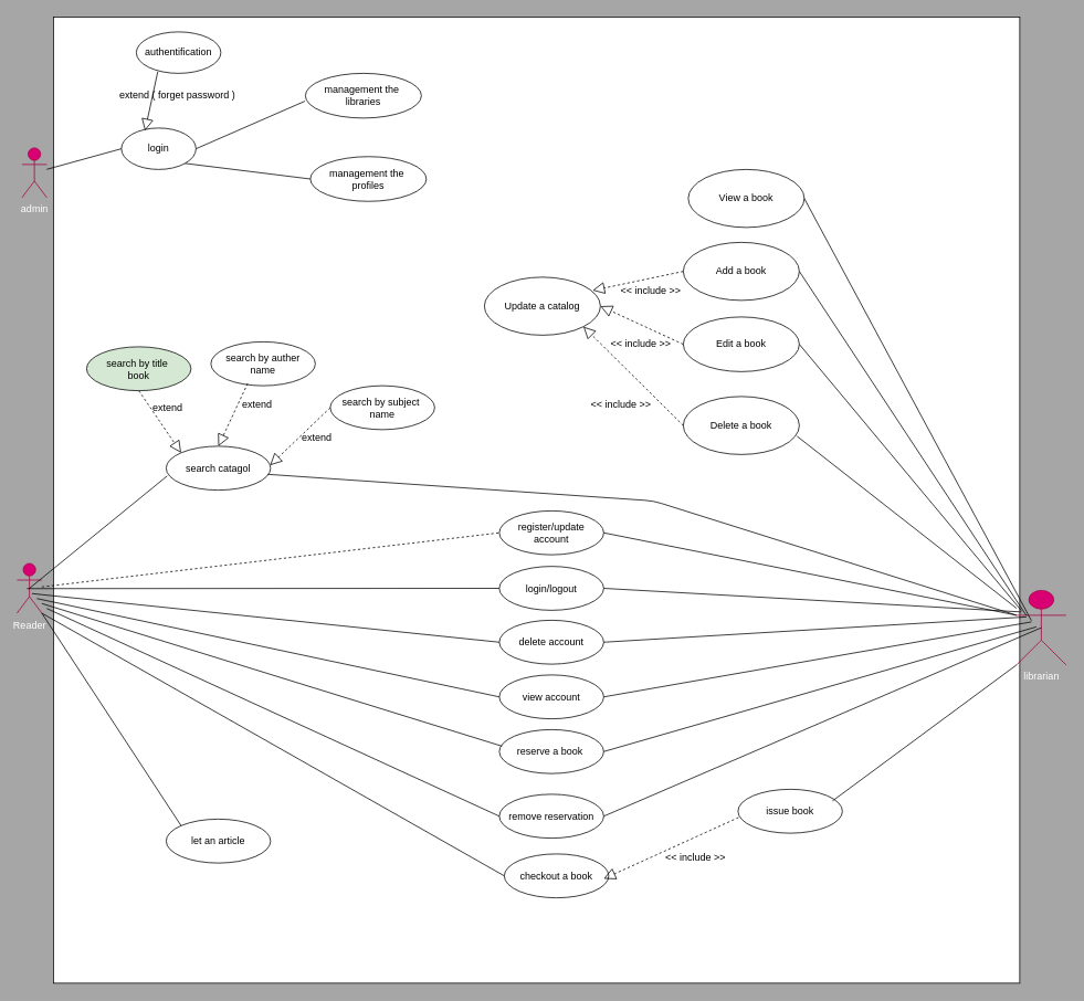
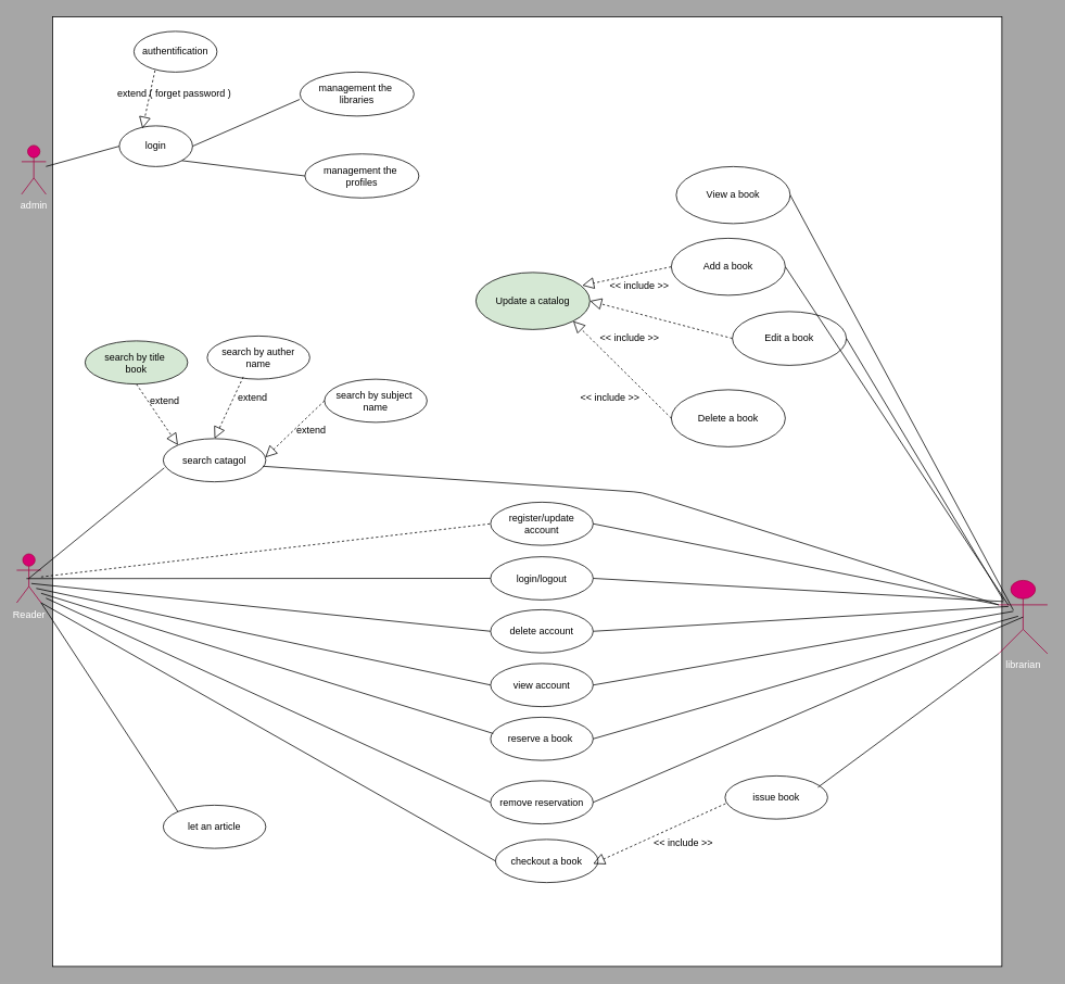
  <mxCell id="0" />
  <mxCell id="1" parent="0" />
  <mxCell id="2" value="" style="whiteSpace=wrap;html=1;aspect=fixed;" parent="1" vertex="1"><mxGeometry x="64" y="20" width="1166" height="1166" as="geometry" /></mxCell>
  <mxCell id="3" value="admin" style="shape=umlActor;verticalLabelPosition=bottom;verticalAlign=top;html=1;outlineConnect=0;fillColor=#d80073;strokeColor=#A50040;fontColor=#ffffff;" parent="1" vertex="1"><mxGeometry x="26" y="178" width="30" height="60" as="geometry" /></mxCell>
  <mxCell id="4" value="login" style="ellipse;whiteSpace=wrap;html=1;" parent="1" vertex="1"><mxGeometry x="146" y="154" width="90" height="50" as="geometry" /></mxCell>
  <mxCell id="5" value="authentification" style="ellipse;whiteSpace=wrap;html=1;" parent="1" vertex="1"><mxGeometry x="164" y="38" width="102" height="50" as="geometry" /></mxCell>
  <mxCell id="6" value="" style="endArrow=none;html=1;entryX=0;entryY=0.5;entryDx=0;entryDy=0;" parent="1" source="3" target="4" edge="1"><mxGeometry width="50" height="50" relative="1" as="geometry"><mxPoint x="20" y="246" as="sourcePoint" /><mxPoint x="70" y="196" as="targetPoint" /></mxGeometry></mxCell>
- <mxCell id="7" value="" style="endArrow=block;dashed=0;endFill=0;endSize=12;html=1;exitX=0.254;exitY=0.959;exitDx=0;exitDy=0;exitPerimeter=0;entryX=0.316;entryY=0.067;entryDx=0;entryDy=0;entryPerimeter=0;" parent="1" source="5" target="4" edge="1"><mxGeometry width="160" relative="1" as="geometry"><mxPoint x="98" y="124" as="sourcePoint" /><mxPoint x="258" y="124" as="targetPoint" /></mxGeometry></mxCell>
+ <mxCell id="7" value="" style="endArrow=block;dashed=1;endFill=0;endSize=12;html=1;exitX=0.254;exitY=0.959;exitDx=0;exitDy=0;exitPerimeter=0;entryX=0.316;entryY=0.067;entryDx=0;entryDy=0;entryPerimeter=0;" parent="1" source="5" target="4" edge="1"><mxGeometry width="160" relative="1" as="geometry"><mxPoint x="98" y="124" as="sourcePoint" /><mxPoint x="258" y="124" as="targetPoint" /></mxGeometry></mxCell>
  <mxCell id="8" value="management the&amp;nbsp;&lt;br&gt;libraries" style="ellipse;whiteSpace=wrap;html=1;" parent="1" vertex="1"><mxGeometry x="368" y="88" width="140" height="54" as="geometry" /></mxCell>
  <mxCell id="9" value="" style="endArrow=none;html=1;exitX=1;exitY=0.5;exitDx=0;exitDy=0;entryX=-0.004;entryY=0.622;entryDx=0;entryDy=0;entryPerimeter=0;" parent="1" source="4" target="8" edge="1"><mxGeometry width="50" height="50" relative="1" as="geometry"><mxPoint x="146" y="192" as="sourcePoint" /><mxPoint x="176" y="210" as="targetPoint" /></mxGeometry></mxCell>
  <mxCell id="10" value="management the&amp;nbsp;&lt;br&gt;profiles" style="ellipse;whiteSpace=wrap;html=1;" parent="1" vertex="1"><mxGeometry x="374" y="188.5" width="140" height="54" as="geometry" /></mxCell>
  <mxCell id="11" value="" style="endArrow=none;html=1;entryX=0;entryY=0.5;entryDx=0;entryDy=0;exitX=1;exitY=1;exitDx=0;exitDy=0;" parent="1" source="4" target="10" edge="1"><mxGeometry width="50" height="50" relative="1" as="geometry"><mxPoint x="158" y="220" as="sourcePoint" /><mxPoint x="182" y="216" as="targetPoint" /></mxGeometry></mxCell>
  <mxCell id="12" value="Reader" style="shape=umlActor;verticalLabelPosition=bottom;verticalAlign=top;html=1;outlineConnect=0;fillColor=#d80073;strokeColor=#A50040;fontColor=#ffffff;" parent="1" vertex="1"><mxGeometry x="20" y="679.5" width="30" height="60" as="geometry" /></mxCell>
  <mxCell id="13" value="search catagol" style="ellipse;whiteSpace=wrap;html=1;" parent="1" vertex="1"><mxGeometry x="200" y="538" width="126" height="53" as="geometry" /></mxCell>
  <mxCell id="14" value="search by title&amp;nbsp;&lt;br&gt;book" style="ellipse;whiteSpace=wrap;html=1;fillColor=#d5e8d4;" parent="1" vertex="1"><mxGeometry x="104" y="418" width="126" height="53" as="geometry" /></mxCell>
  <mxCell id="15" value="search by auther&lt;br&gt;name" style="ellipse;whiteSpace=wrap;html=1;" parent="1" vertex="1"><mxGeometry x="254" y="412" width="126" height="53" as="geometry" /></mxCell>
  <mxCell id="16" value="search by subject&amp;nbsp;&lt;br&gt;name" style="ellipse;whiteSpace=wrap;html=1;" parent="1" vertex="1"><mxGeometry x="398" y="465" width="126" height="53" as="geometry" /></mxCell>
  <mxCell id="17" value="" style="endArrow=block;dashed=1;endFill=0;endSize=12;html=1;exitX=0.5;exitY=1;exitDx=0;exitDy=0;entryX=0;entryY=0;entryDx=0;entryDy=0;" parent="1" source="14" target="13" edge="1"><mxGeometry width="160" relative="1" as="geometry"><mxPoint x="170" y="496" as="sourcePoint" /><mxPoint x="330" y="496" as="targetPoint" /></mxGeometry></mxCell>
  <mxCell id="18" value="" style="endArrow=block;dashed=1;endFill=0;endSize=12;html=1;exitX=0.352;exitY=0.946;exitDx=0;exitDy=0;exitPerimeter=0;entryX=0.5;entryY=0;entryDx=0;entryDy=0;" parent="1" source="15" target="13" edge="1"><mxGeometry width="160" relative="1" as="geometry"><mxPoint x="176.496" y="477.584" as="sourcePoint" /><mxPoint x="224" y="538" as="targetPoint" /></mxGeometry></mxCell>
  <mxCell id="19" value="" style="endArrow=block;dashed=1;endFill=0;endSize=12;html=1;exitX=0;exitY=0.5;exitDx=0;exitDy=0;entryX=0.995;entryY=0.434;entryDx=0;entryDy=0;entryPerimeter=0;" parent="1" source="16" target="13" edge="1"><mxGeometry width="160" relative="1" as="geometry"><mxPoint x="304.352" y="468.138" as="sourcePoint" /><mxPoint x="239" y="544" as="targetPoint" /></mxGeometry></mxCell>
  <mxCell id="20" value="" style="endArrow=none;html=1;exitX=0.5;exitY=0.5;exitDx=0;exitDy=0;exitPerimeter=0;entryX=0.01;entryY=0.677;entryDx=0;entryDy=0;entryPerimeter=0;" parent="1" source="12" target="13" edge="1"><mxGeometry width="50" height="50" relative="1" as="geometry"><mxPoint x="116" y="672" as="sourcePoint" /><mxPoint x="166" y="622" as="targetPoint" /></mxGeometry></mxCell>
  <mxCell id="21" value="register/update&lt;br&gt;account" style="ellipse;whiteSpace=wrap;html=1;" parent="1" vertex="1"><mxGeometry x="602" y="616" width="126" height="53" as="geometry" /></mxCell>
  <mxCell id="22" value="login/logout" style="ellipse;whiteSpace=wrap;html=1;" parent="1" vertex="1"><mxGeometry x="602" y="683" width="126" height="53" as="geometry" /></mxCell>
  <mxCell id="23" value="" style="endArrow=none;html=1;entryX=0;entryY=0.5;entryDx=0;entryDy=0;dashed=1;" parent="1" source="12" target="21" edge="1"><mxGeometry width="50" height="50" relative="1" as="geometry"><mxPoint x="110" y="744" as="sourcePoint" /><mxPoint x="160" y="694" as="targetPoint" /></mxGeometry></mxCell>
  <mxCell id="24" value="" style="endArrow=none;html=1;entryX=0;entryY=0.5;entryDx=0;entryDy=0;" parent="1" target="22" edge="1"><mxGeometry width="50" height="50" relative="1" as="geometry"><mxPoint x="32" y="709.844" as="sourcePoint" /><mxPoint x="410" y="655.5" as="targetPoint" /></mxGeometry></mxCell>
  <mxCell id="25" value="delete account" style="ellipse;whiteSpace=wrap;html=1;" parent="1" vertex="1"><mxGeometry x="602" y="748" width="126" height="53" as="geometry" /></mxCell>
  <mxCell id="26" value="" style="endArrow=none;html=1;entryX=0;entryY=0.5;entryDx=0;entryDy=0;" parent="1" target="25" edge="1"><mxGeometry width="50" height="50" relative="1" as="geometry"><mxPoint x="38" y="715.844" as="sourcePoint" /><mxPoint x="410" y="726.5" as="targetPoint" /></mxGeometry></mxCell>
  <mxCell id="27" value="view account" style="ellipse;whiteSpace=wrap;html=1;" parent="1" vertex="1"><mxGeometry x="602" y="814" width="126" height="53" as="geometry" /></mxCell>
  <mxCell id="28" value="reserve a book&amp;nbsp;" style="ellipse;whiteSpace=wrap;html=1;" parent="1" vertex="1"><mxGeometry x="602" y="880" width="126" height="53" as="geometry" /></mxCell>
  <mxCell id="29" value="" style="endArrow=none;html=1;entryX=0;entryY=0.5;entryDx=0;entryDy=0;" parent="1" target="27" edge="1"><mxGeometry width="50" height="50" relative="1" as="geometry"><mxPoint x="44" y="721.844" as="sourcePoint" /><mxPoint x="410" y="792.5" as="targetPoint" /></mxGeometry></mxCell>
  <mxCell id="30" value="" style="endArrow=none;html=1;entryX=0.026;entryY=0.377;entryDx=0;entryDy=0;entryPerimeter=0;" parent="1" target="28" edge="1"><mxGeometry width="50" height="50" relative="1" as="geometry"><mxPoint x="50" y="727.844" as="sourcePoint" /><mxPoint x="410" y="858.5" as="targetPoint" /></mxGeometry></mxCell>
  <mxCell id="31" value="remove reservation" style="ellipse;whiteSpace=wrap;html=1;" parent="1" vertex="1"><mxGeometry x="602" y="958" width="126" height="53" as="geometry" /></mxCell>
  <mxCell id="32" value="" style="endArrow=none;html=1;entryX=0;entryY=0.5;entryDx=0;entryDy=0;" parent="1" target="31" edge="1"><mxGeometry width="50" height="50" relative="1" as="geometry"><mxPoint x="56" y="733.844" as="sourcePoint" /><mxPoint x="413.276" y="917.981" as="targetPoint" /></mxGeometry></mxCell>
  <mxCell id="33" value="librarian" style="shape=umlActor;verticalLabelPosition=bottom;verticalAlign=top;html=1;outlineConnect=0;fillColor=#d80073;strokeColor=#A50040;fontColor=#ffffff;" parent="1" vertex="1"><mxGeometry x="1226" y="712" width="60" height="90" as="geometry" /></mxCell>
  <mxCell id="34" value="" style="endArrow=none;html=1;exitX=1;exitY=0.5;exitDx=0;exitDy=0;entryX=0;entryY=0.333;entryDx=0;entryDy=0;entryPerimeter=0;" parent="1" source="21" target="33" edge="1"><mxGeometry width="50" height="50" relative="1" as="geometry"><mxPoint x="986" y="744" as="sourcePoint" /><mxPoint x="1036" y="694" as="targetPoint" /></mxGeometry></mxCell>
  <mxCell id="35" value="" style="endArrow=none;html=1;exitX=1;exitY=0.5;exitDx=0;exitDy=0;entryX=0;entryY=0.333;entryDx=0;entryDy=0;entryPerimeter=0;" parent="1" source="22" edge="1"><mxGeometry width="50" height="50" relative="1" as="geometry"><mxPoint x="734" y="648.5" as="sourcePoint" /><mxPoint x="1232" y="738" as="targetPoint" /></mxGeometry></mxCell>
  <mxCell id="36" value="" style="endArrow=none;html=1;exitX=1;exitY=0.5;exitDx=0;exitDy=0;entryX=0;entryY=0.333;entryDx=0;entryDy=0;entryPerimeter=0;" parent="1" source="25" edge="1"><mxGeometry width="50" height="50" relative="1" as="geometry"><mxPoint x="734" y="715.5" as="sourcePoint" /><mxPoint x="1238" y="744" as="targetPoint" /></mxGeometry></mxCell>
  <mxCell id="37" value="" style="endArrow=none;html=1;exitX=1;exitY=0.5;exitDx=0;exitDy=0;entryX=0;entryY=0.333;entryDx=0;entryDy=0;entryPerimeter=0;" parent="1" source="27" edge="1"><mxGeometry width="50" height="50" relative="1" as="geometry"><mxPoint x="734" y="780.5" as="sourcePoint" /><mxPoint x="1244" y="750" as="targetPoint" /></mxGeometry></mxCell>
  <mxCell id="38" value="" style="endArrow=none;html=1;exitX=1;exitY=0.5;exitDx=0;exitDy=0;entryX=0;entryY=0.333;entryDx=0;entryDy=0;entryPerimeter=0;" parent="1" source="28" edge="1"><mxGeometry width="50" height="50" relative="1" as="geometry"><mxPoint x="734" y="846.5" as="sourcePoint" /><mxPoint x="1250" y="756" as="targetPoint" /></mxGeometry></mxCell>
  <mxCell id="39" value="" style="endArrow=none;html=1;exitX=1;exitY=0.5;exitDx=0;exitDy=0;entryX=0.5;entryY=0.5;entryDx=0;entryDy=0;entryPerimeter=0;" parent="1" source="31" target="33" edge="1"><mxGeometry width="50" height="50" relative="1" as="geometry"><mxPoint x="734" y="912.5" as="sourcePoint" /><mxPoint x="1256" y="762" as="targetPoint" /></mxGeometry></mxCell>
  <mxCell id="40" value="" style="endArrow=none;html=1;exitX=0.973;exitY=0.64;exitDx=0;exitDy=0;exitPerimeter=0;entryX=0;entryY=0.333;entryDx=0;entryDy=0;entryPerimeter=0;" parent="1" source="13" target="33" edge="1"><mxGeometry width="50" height="50" relative="1" as="geometry"><mxPoint x="320" y="568" as="sourcePoint" /><mxPoint x="1232" y="738" as="targetPoint" /><Array as="points"><mxPoint x="788" y="604" /></Array></mxGeometry></mxCell>
  <mxCell id="41" value="Delete a book" style="ellipse;whiteSpace=wrap;html=1;" parent="1" vertex="1"><mxGeometry x="824" y="478" width="140" height="70" as="geometry" /></mxCell>
- <mxCell id="42" value="Edit a book" style="ellipse;whiteSpace=wrap;html=1;" parent="1" vertex="1"><mxGeometry x="824" y="382" width="140" height="66" as="geometry" /></mxCell>
+ <mxCell id="42" value="Edit a book" style="ellipse;whiteSpace=wrap;html=1;" parent="1" vertex="1"><mxGeometry x="899" y="382" width="140" height="66" as="geometry" /></mxCell>
  <mxCell id="43" value="Add a book" style="ellipse;whiteSpace=wrap;html=1;" parent="1" vertex="1"><mxGeometry x="824" y="292" width="140" height="70" as="geometry" /></mxCell>
- <mxCell id="44" value="Update a catalog" style="ellipse;whiteSpace=wrap;html=1;" parent="1" vertex="1"><mxGeometry x="584" y="334" width="140" height="70" as="geometry" /></mxCell>
+ <mxCell id="44" value="Update a catalog" style="ellipse;whiteSpace=wrap;html=1;fillColor=#d5e8d4;" parent="1" vertex="1"><mxGeometry x="584" y="334" width="140" height="70" as="geometry" /></mxCell>
  <mxCell id="45" value="View a book" style="ellipse;whiteSpace=wrap;html=1;" parent="1" vertex="1"><mxGeometry x="830" y="204" width="140" height="70" as="geometry" /></mxCell>
  <mxCell id="46" value="" style="endArrow=block;dashed=1;endFill=0;endSize=12;html=1;exitX=0;exitY=0.5;exitDx=0;exitDy=0;entryX=0.933;entryY=0.229;entryDx=0;entryDy=0;entryPerimeter=0;" parent="1" source="43" target="44" edge="1"><mxGeometry width="160" relative="1" as="geometry"><mxPoint x="740" y="280" as="sourcePoint" /><mxPoint x="900" y="280" as="targetPoint" /></mxGeometry></mxCell>
  <mxCell id="47" value="" style="endArrow=block;dashed=1;endFill=0;endSize=12;html=1;exitX=0;exitY=0.5;exitDx=0;exitDy=0;entryX=1;entryY=0.5;entryDx=0;entryDy=0;" parent="1" source="42" target="44" edge="1"><mxGeometry width="160" relative="1" as="geometry"><mxPoint x="830" y="333" as="sourcePoint" /><mxPoint x="709.497" y="350.251" as="targetPoint" /></mxGeometry></mxCell>
  <mxCell id="48" value="" style="endArrow=block;dashed=1;endFill=0;endSize=12;html=1;exitX=0;exitY=0.5;exitDx=0;exitDy=0;entryX=1;entryY=1;entryDx=0;entryDy=0;" parent="1" source="41" target="44" edge="1"><mxGeometry width="160" relative="1" as="geometry"><mxPoint x="830" y="421" as="sourcePoint" /><mxPoint x="730" y="375" as="targetPoint" /></mxGeometry></mxCell>
- <mxCell id="49" value="" style="endArrow=none;html=1;entryX=0.981;entryY=0.686;entryDx=0;entryDy=0;entryPerimeter=0;" parent="1" source="33" target="41" edge="1"><mxGeometry width="50" height="50" relative="1" as="geometry"><mxPoint x="1028" y="516" as="sourcePoint" /><mxPoint x="1078" y="466" as="targetPoint" /></mxGeometry></mxCell>
  <mxCell id="50" value="" style="endArrow=none;html=1;entryX=1;entryY=0.5;entryDx=0;entryDy=0;" parent="1" target="42" edge="1"><mxGeometry width="50" height="50" relative="1" as="geometry"><mxPoint x="1232" y="736.416" as="sourcePoint" /><mxPoint x="967.34" y="532.02" as="targetPoint" /></mxGeometry></mxCell>
  <mxCell id="51" value="" style="endArrow=none;html=1;entryX=1;entryY=0.5;entryDx=0;entryDy=0;" parent="1" target="43" edge="1"><mxGeometry width="50" height="50" relative="1" as="geometry"><mxPoint x="1238" y="742.416" as="sourcePoint" /><mxPoint x="970" y="421" as="targetPoint" /></mxGeometry></mxCell>
  <mxCell id="52" value="" style="endArrow=none;html=1;entryX=1;entryY=0.5;entryDx=0;entryDy=0;" parent="1" target="45" edge="1"><mxGeometry width="50" height="50" relative="1" as="geometry"><mxPoint x="1244" y="748.416" as="sourcePoint" /><mxPoint x="970" y="333" as="targetPoint" /></mxGeometry></mxCell>
  <mxCell id="53" value="let an article" style="ellipse;whiteSpace=wrap;html=1;" parent="1" vertex="1"><mxGeometry x="200" y="988" width="126" height="53" as="geometry" /></mxCell>
  <mxCell id="54" value="issue book" style="ellipse;whiteSpace=wrap;html=1;" parent="1" vertex="1"><mxGeometry x="890" y="952" width="126" height="53" as="geometry" /></mxCell>
  <mxCell id="55" value="checkout a book" style="ellipse;whiteSpace=wrap;html=1;" parent="1" vertex="1"><mxGeometry x="608" y="1030" width="126" height="53" as="geometry" /></mxCell>
  <mxCell id="56" value="" style="endArrow=none;html=1;exitX=0.905;exitY=0.265;exitDx=0;exitDy=0;entryX=0;entryY=1;entryDx=0;entryDy=0;entryPerimeter=0;exitPerimeter=0;" parent="1" source="54" target="33" edge="1"><mxGeometry width="50" height="50" relative="1" as="geometry"><mxPoint x="730" y="1062.5" as="sourcePoint" /><mxPoint x="1238" y="784" as="targetPoint" /></mxGeometry></mxCell>
  <mxCell id="57" value="" style="endArrow=none;html=1;entryX=0;entryY=0.5;entryDx=0;entryDy=0;exitX=1;exitY=1;exitDx=0;exitDy=0;exitPerimeter=0;" parent="1" source="12" target="55" edge="1"><mxGeometry width="50" height="50" relative="1" as="geometry"><mxPoint x="68" y="745.844" as="sourcePoint" /><mxPoint x="604" y="1062.5" as="targetPoint" /></mxGeometry></mxCell>
  <mxCell id="58" value="" style="endArrow=block;dashed=1;endFill=0;endSize=12;html=1;exitX=0.005;exitY=0.643;exitDx=0;exitDy=0;exitPerimeter=0;entryX=0.952;entryY=0.566;entryDx=0;entryDy=0;entryPerimeter=0;" parent="1" source="54" target="55" edge="1"><mxGeometry width="160" relative="1" as="geometry"><mxPoint x="764" y="1090" as="sourcePoint" /><mxPoint x="924" y="1090" as="targetPoint" /></mxGeometry></mxCell>
  <mxCell id="59" value="extend ( forget password )&amp;nbsp;" style="text;html=1;strokeColor=none;fillColor=none;align=center;verticalAlign=middle;whiteSpace=wrap;rounded=0;" parent="1" vertex="1"><mxGeometry x="134.5" y="105" width="161" height="20" as="geometry" /></mxCell>
  <mxCell id="60" value="extend" style="text;html=1;strokeColor=none;fillColor=none;align=center;verticalAlign=middle;whiteSpace=wrap;rounded=0;" parent="1" vertex="1"><mxGeometry x="182" y="481.5" width="40" height="20" as="geometry" /></mxCell>
  <mxCell id="61" value="extend" style="text;html=1;strokeColor=none;fillColor=none;align=center;verticalAlign=middle;whiteSpace=wrap;rounded=0;" parent="1" vertex="1"><mxGeometry x="290" y="478" width="40" height="20" as="geometry" /></mxCell>
  <mxCell id="62" value="extend" style="text;html=1;strokeColor=none;fillColor=none;align=center;verticalAlign=middle;whiteSpace=wrap;rounded=0;" parent="1" vertex="1"><mxGeometry x="362" y="518" width="40" height="20" as="geometry" /></mxCell>
  <mxCell id="63" value="&amp;lt;&amp;lt; include &amp;gt;&amp;gt;" style="text;html=1;strokeColor=none;fillColor=none;align=center;verticalAlign=middle;whiteSpace=wrap;rounded=0;" parent="1" vertex="1"><mxGeometry x="710" y="478" width="78" height="20" as="geometry" /></mxCell>
  <mxCell id="64" value="&amp;lt;&amp;lt; include &amp;gt;&amp;gt;" style="text;html=1;strokeColor=none;fillColor=none;align=center;verticalAlign=middle;whiteSpace=wrap;rounded=0;" parent="1" vertex="1"><mxGeometry x="734" y="404" width="78" height="20" as="geometry" /></mxCell>
  <mxCell id="65" value="&amp;lt;&amp;lt; include &amp;gt;&amp;gt;" style="text;html=1;strokeColor=none;fillColor=none;align=center;verticalAlign=middle;whiteSpace=wrap;rounded=0;" parent="1" vertex="1"><mxGeometry x="746" y="340" width="78" height="20" as="geometry" /></mxCell>
  <mxCell id="66" value="&amp;lt;&amp;lt; include &amp;gt;&amp;gt;" style="text;html=1;strokeColor=none;fillColor=none;align=center;verticalAlign=middle;whiteSpace=wrap;rounded=0;" parent="1" vertex="1"><mxGeometry x="800" y="1024" width="78" height="20" as="geometry" /></mxCell>
  <mxCell id="67" value="" style="endArrow=none;html=1;entryX=1;entryY=1;entryDx=0;entryDy=0;entryPerimeter=0;exitX=0;exitY=0;exitDx=0;exitDy=0;" parent="1" source="53" target="12" edge="1"><mxGeometry width="50" height="50" relative="1" as="geometry"><mxPoint x="98" y="930" as="sourcePoint" /><mxPoint x="148" y="880" as="targetPoint" /></mxGeometry></mxCell>
